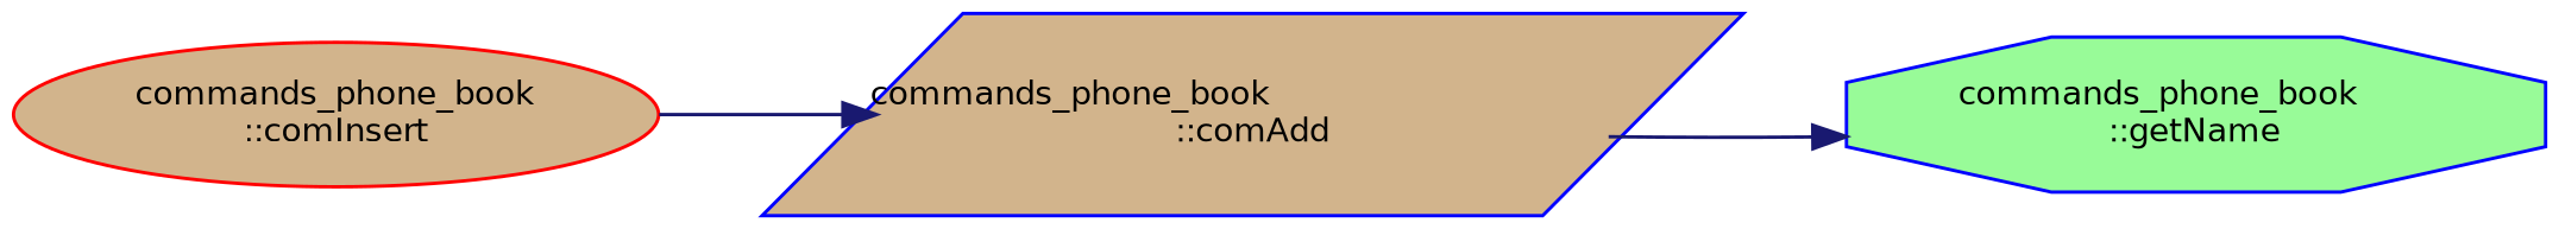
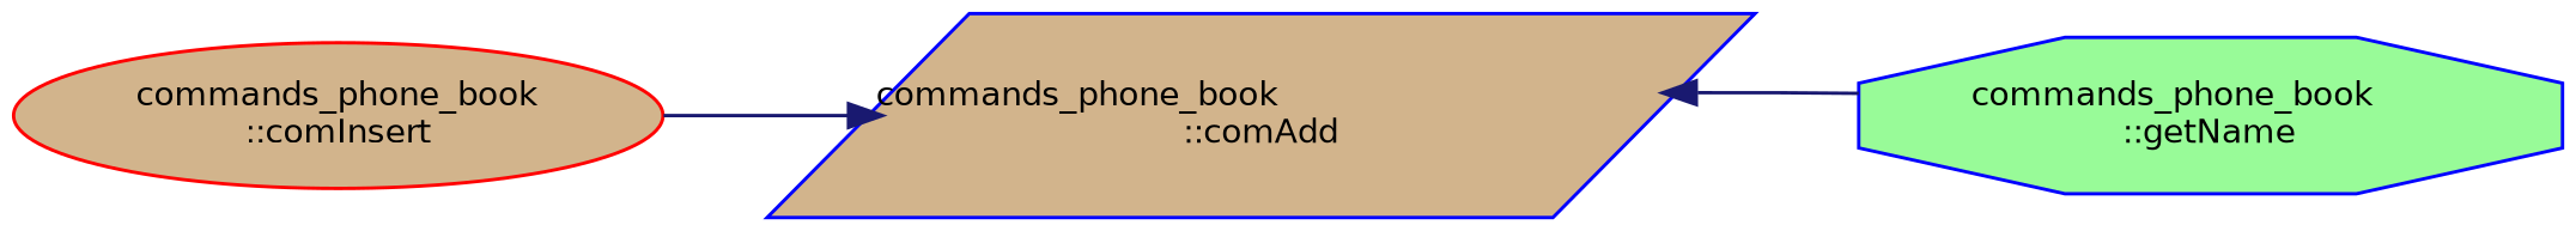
  digraph {
    rankdir=RL
    node [color=blue fillcolor=tan fontname=Helvetica fontsize=10 style=filled]
    edge [color=midnightblue dir=back fontname=Helvetica fontsize=10 labelfontname=Helvetica labelfontsize=10 style=solid]
    n1 [fillcolor=palegreen fontcolor=black height=0.2 label="commands_phone_book\l::getName" shape=octagon width=0.4]
    n2 [height=0.2 label="commands_phone_book\l::comAdd" shape=parallelogram width=0.4]
    n3 [color=red height=0.2 label="commands_phone_book\l::comInsert" shape=ellipse width=0.4]
-   n1 -> n2
+   n2 -> n1
    n2 -> n3
  }
